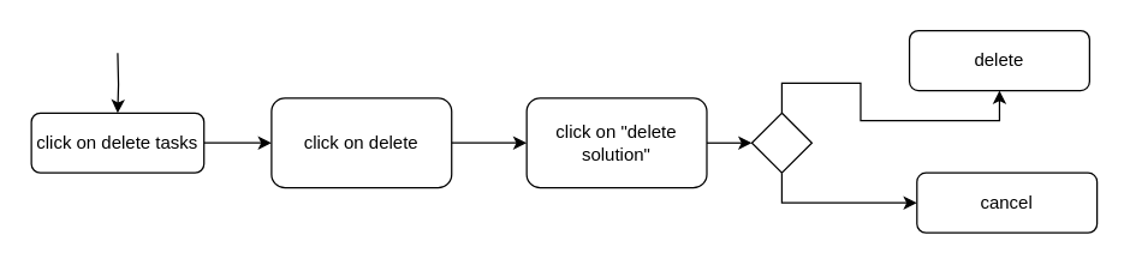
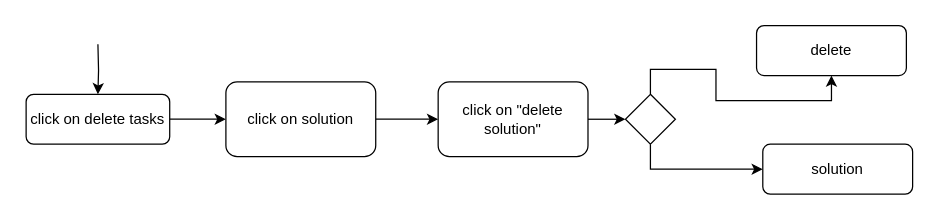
  <mxCell id="0" />
  <mxCell id="1" parent="0" />
  <mxCell id="2" style="edgeStyle=orthogonalEdgeStyle;rounded=0;orthogonalLoop=1;jettySize=auto;html=1;entryX=0.5;entryY=0;entryDx=0;entryDy=0;" edge="1" parent="1" target="4"><mxGeometry relative="1" as="geometry"><mxPoint x="77.5" y="35" as="sourcePoint" /></mxGeometry></mxCell>
  <mxCell id="3" style="edgeStyle=orthogonalEdgeStyle;rounded=0;orthogonalLoop=1;jettySize=auto;html=1;exitX=1;exitY=0.5;exitDx=0;exitDy=0;entryX=0;entryY=0.5;entryDx=0;entryDy=0;" edge="1" parent="1" source="4" target="6"><mxGeometry relative="1" as="geometry" /></mxCell>
  <mxCell id="4" value="click on delete tasks" style="rounded=1;whiteSpace=wrap;html=1;" vertex="1" parent="1"><mxGeometry x="20" y="75" width="115" height="40" as="geometry" /></mxCell>
  <mxCell id="5" style="edgeStyle=orthogonalEdgeStyle;rounded=0;orthogonalLoop=1;jettySize=auto;html=1;exitX=1;exitY=0.5;exitDx=0;exitDy=0;" edge="1" parent="1" source="6" target="8"><mxGeometry relative="1" as="geometry" /></mxCell>
- <mxCell id="6" value="click on delete" style="rounded=1;whiteSpace=wrap;html=1;" vertex="1" parent="1"><mxGeometry x="180" y="65" width="120" height="60" as="geometry" /></mxCell>
+ <mxCell id="6" value="click on solution" style="rounded=1;whiteSpace=wrap;html=1;" vertex="1" parent="1"><mxGeometry x="180" y="65" width="120" height="60" as="geometry" /></mxCell>
  <mxCell id="7" style="edgeStyle=orthogonalEdgeStyle;rounded=0;orthogonalLoop=1;jettySize=auto;html=1;exitX=1;exitY=0.5;exitDx=0;exitDy=0;entryX=0;entryY=0.5;entryDx=0;entryDy=0;" edge="1" parent="1" source="8" target="11"><mxGeometry relative="1" as="geometry" /></mxCell>
  <mxCell id="8" value="click on &quot;delete solution&quot;" style="rounded=1;whiteSpace=wrap;html=1;" vertex="1" parent="1"><mxGeometry x="350" y="65" width="120" height="60" as="geometry" /></mxCell>
  <mxCell id="9" style="edgeStyle=orthogonalEdgeStyle;rounded=0;orthogonalLoop=1;jettySize=auto;html=1;exitX=0.5;exitY=0;exitDx=0;exitDy=0;" edge="1" parent="1" source="11" target="13"><mxGeometry relative="1" as="geometry" /></mxCell>
  <mxCell id="10" style="edgeStyle=orthogonalEdgeStyle;rounded=0;orthogonalLoop=1;jettySize=auto;html=1;exitX=0.5;exitY=1;exitDx=0;exitDy=0;entryX=0;entryY=0.5;entryDx=0;entryDy=0;" edge="1" parent="1" source="11" target="12"><mxGeometry relative="1" as="geometry" /></mxCell>
  <mxCell id="11" value="" style="rhombus;whiteSpace=wrap;html=1;" vertex="1" parent="1"><mxGeometry x="500" y="75" width="40" height="40" as="geometry" /></mxCell>
- <mxCell id="12" value="cancel" style="rounded=1;whiteSpace=wrap;html=1;" vertex="1" parent="1"><mxGeometry x="610" y="115" width="120" height="40" as="geometry" /></mxCell>
+ <mxCell id="12" value="solution" style="rounded=1;whiteSpace=wrap;html=1;" vertex="1" parent="1"><mxGeometry x="610" y="115" width="120" height="40" as="geometry" /></mxCell>
  <mxCell id="13" value="delete" style="rounded=1;whiteSpace=wrap;html=1;" vertex="1" parent="1"><mxGeometry x="605" y="20" width="120" height="40" as="geometry" /></mxCell>
